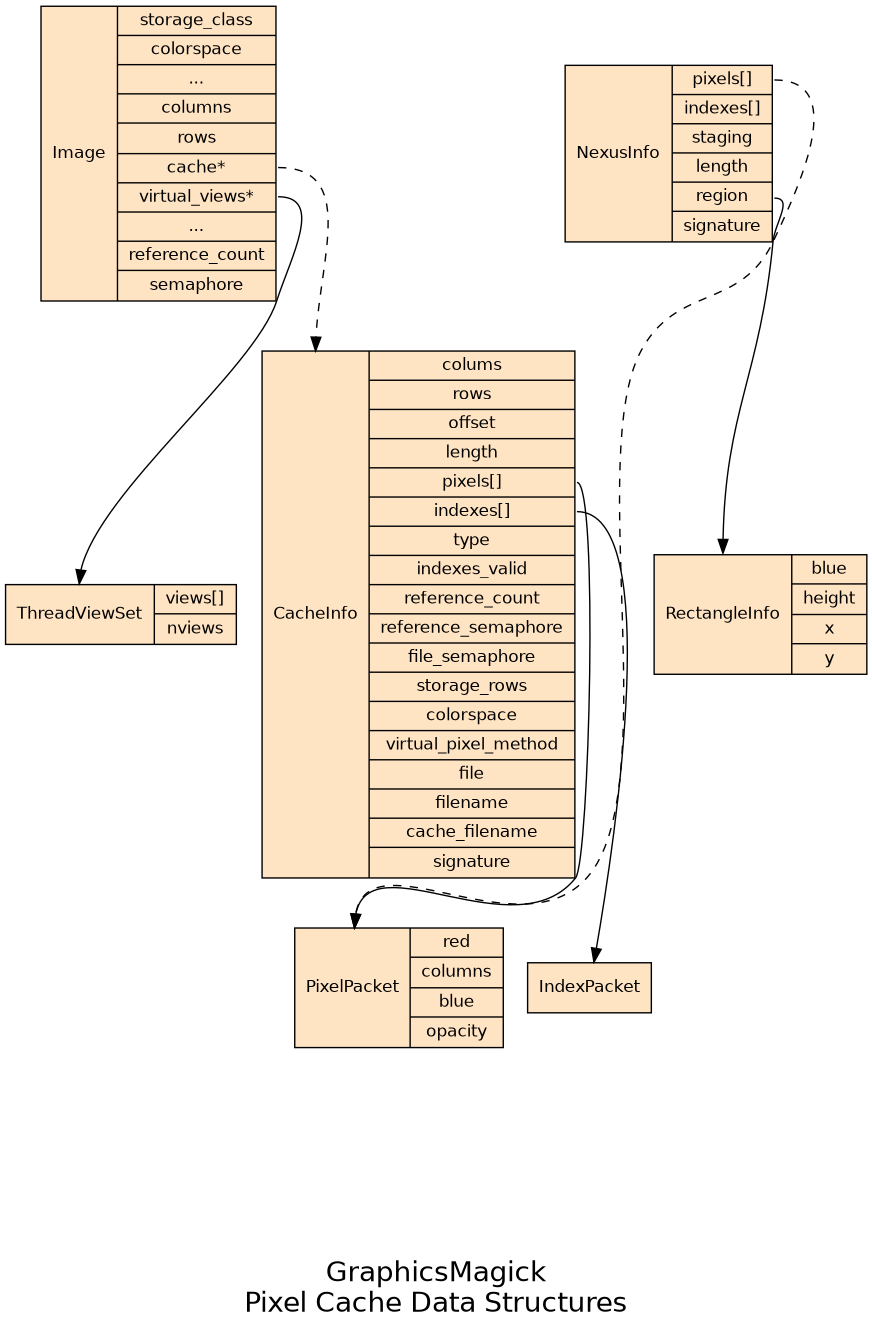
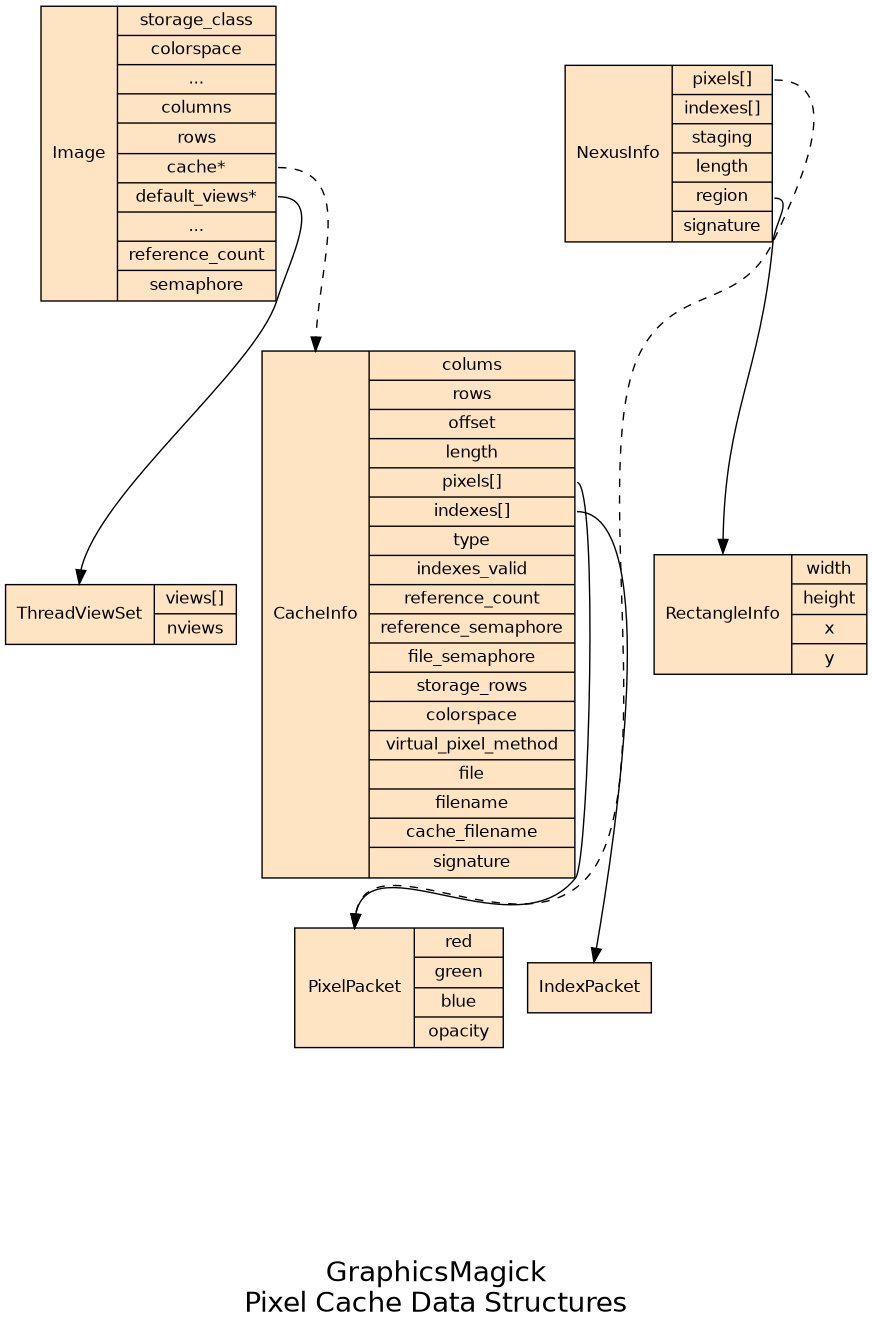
  digraph {
    fontname=Helvetica
    fontsize=20
    label="\n\nGraphicsMagick\nPixel Cache Data Structures"
    rankdir=TB
    node [fillcolor=bisque fontcolor=black fontname=Helvetica fontsize=12 shape=record style=filled]
    edge [headport=Struct tailport=pixels]
-   Image [label="<Struct> \N|{storage_class|colorspace|...|columns|rows|<cache> cache*|<default_views> virtual_views*|...|reference_count|semaphore}"]
+   Image [label="<Struct> \N|{storage_class|colorspace|...|columns|rows|<cache> cache*|<default_views> default_views*|...|reference_count|semaphore}"]
    ThreadViewSet [label="<Struct> \N|{<views> views[]|nviews}"]
    CacheInfo [label="<Struct> \N|{colums|rows|offset|length|<pixels> pixels[]|<indexes> indexes[]|type|indexes_valid|reference_count|reference_semaphore|file_semaphore|storage_rows|colorspace|virtual_pixel_method|file|filename|cache_filename|signature}"]
-   PixelPacket [label="<Struct> \N|{red|columns|blue|opacity}"]
+   PixelPacket [label="<Struct> \N|{red|green|blue|opacity}"]
    IndexPacket [shape=box]
    NexusInfo [label="<Struct> \N|{<pixels> pixels[]|<indexes> indexes[]|staging|length|<region> region|signature}"]
-   RectangleInfo [label="<Struct> \N|{blue|height|x|y}"]
+   RectangleInfo [label="<Struct> \N|{width|height|x|y}"]
    Image -> ThreadViewSet [tailport=default_views]
    Image -> CacheInfo [style=dashed tailport=cache]
    CacheInfo -> PixelPacket
    CacheInfo -> IndexPacket [tailport=indexes]
    NexusInfo -> PixelPacket [constraint=false style=dashed]
    NexusInfo -> RectangleInfo [tailport=region]
  }
